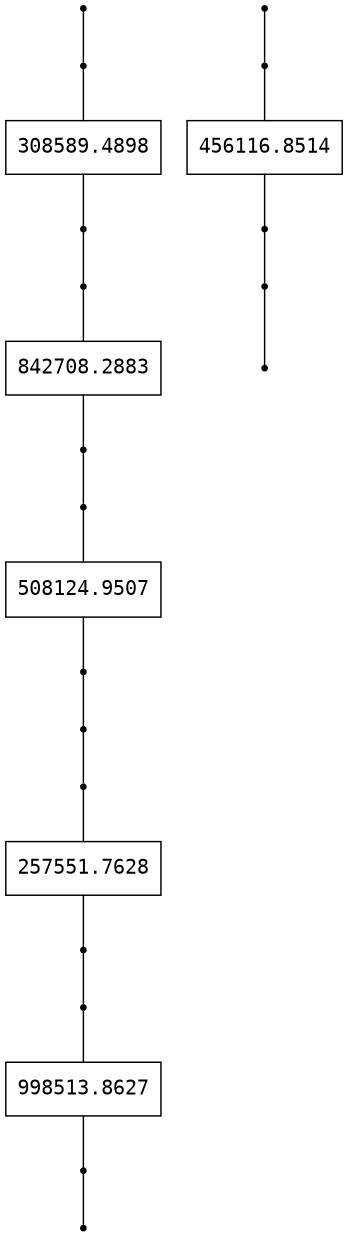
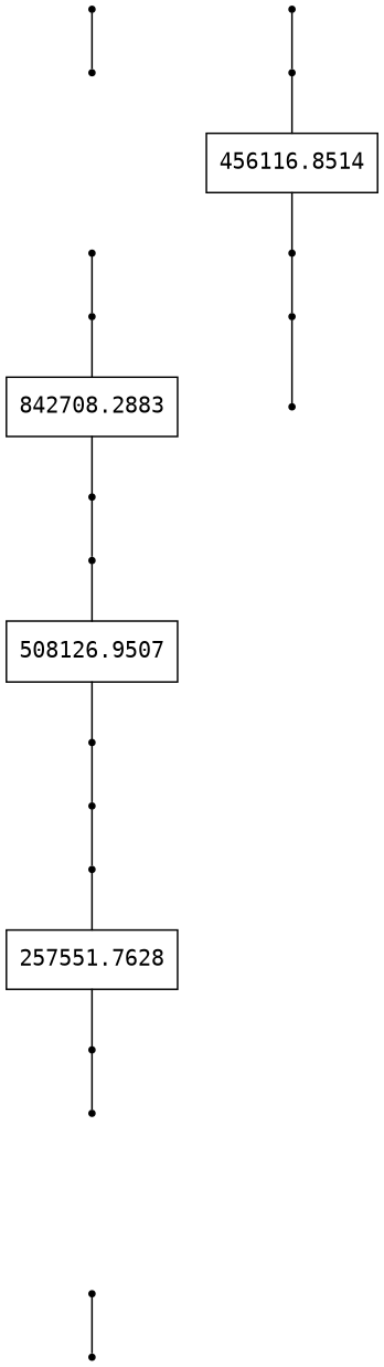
  graph {
    fontname="DejaVu Sans Mono"
    node [fontname="DejaVu Sans Mono" shape=point]
    edge [fontname="DejaVu Sans Mono"]
    start_681384962
    start_586084331
-   n3 [label=308589.4898 shape=record]
    end_586084331
    start_399534175
    n6 [label=842708.2883 shape=record]
    end_399534175
    start_949057310
-   n9 [label=508124.9507 shape=record]
+   n9 [label=508126.9507 shape=record]
    end_949057310
    start_2024542466
    start_770189387
    n13 [label=257551.7628 shape=record]
    end_2024542466
    end_681384962
    end_770189387
    start_963522361
-   n18 [label=998513.8627 shape=record]
    end_963522361
    start_175408781
    end_175408781
    start_315138752
    n23 [label=456116.8514 shape=record]
    end_315138752
    start_681384962 -- start_586084331
-   start_586084331 -- n3
-   n3 -- end_586084331
    end_586084331 -- start_399534175
    start_399534175 -- n6
    n6 -- end_399534175
    end_399534175 -- start_949057310
    start_949057310 -- n9
    n9 -- end_949057310
    end_949057310 -- start_2024542466
    start_2024542466 -- start_770189387
    start_770189387 -- n13
    n13 -- end_770189387
    end_2024542466 -- end_681384962
    end_770189387 -- start_963522361
-   start_963522361 -- n18
-   n18 -- end_963522361
    end_963522361 -- start_175408781
    end_175408781 -- start_315138752
    start_315138752 -- n23
    n23 -- end_315138752
    end_315138752 -- end_2024542466
  }
